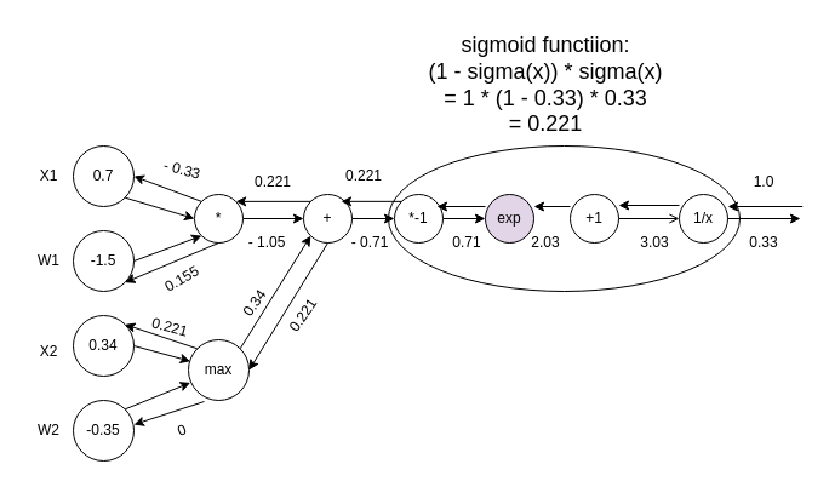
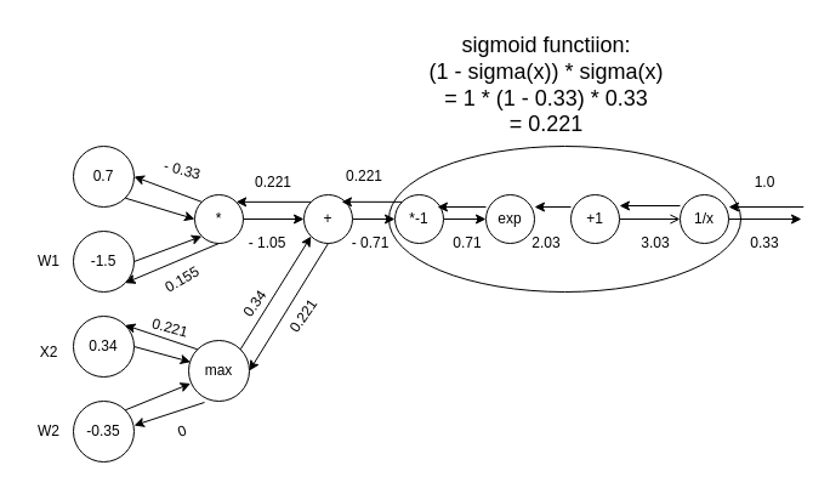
  <mxCell id="0" />
  <mxCell id="1" parent="0" />
  <mxCell id="2" value="" style="ellipse;whiteSpace=wrap;html=1;" vertex="1" parent="1"><mxGeometry x="320" y="120" width="290" height="120" as="geometry" /></mxCell>
  <mxCell id="3" value="-1.5" style="ellipse;whiteSpace=wrap;html=1;aspect=fixed;" vertex="1" parent="1"><mxGeometry x="60" y="190" width="50" height="50" as="geometry" /></mxCell>
  <mxCell id="4" value="0.7" style="ellipse;whiteSpace=wrap;html=1;aspect=fixed;" vertex="1" parent="1"><mxGeometry x="60" y="120" width="50" height="50" as="geometry" /></mxCell>
  <mxCell id="5" value="0.34" style="ellipse;whiteSpace=wrap;html=1;aspect=fixed;" vertex="1" parent="1"><mxGeometry x="60" y="260" width="50" height="50" as="geometry" /></mxCell>
  <mxCell id="6" value="-0.35" style="ellipse;whiteSpace=wrap;html=1;aspect=fixed;" vertex="1" parent="1"><mxGeometry x="60" y="330" width="50" height="50" as="geometry" /></mxCell>
  <mxCell id="7" value="" style="edgeStyle=orthogonalEdgeStyle;rounded=0;orthogonalLoop=1;jettySize=auto;html=1;" edge="1" parent="1" source="8" target="12"><mxGeometry relative="1" as="geometry" /></mxCell>
  <mxCell id="8" value="*" style="ellipse;whiteSpace=wrap;html=1;aspect=fixed;" vertex="1" parent="1"><mxGeometry x="160" y="160" width="40" height="40" as="geometry" /></mxCell>
  <mxCell id="9" value="" style="endArrow=classic;html=1;exitX=1;exitY=0.5;exitDx=0;exitDy=0;entryX=0;entryY=1;entryDx=0;entryDy=0;" edge="1" parent="1" source="3" target="8"><mxGeometry width="50" height="50" relative="1" as="geometry"><mxPoint x="340" y="450" as="sourcePoint" /><mxPoint x="390" y="400" as="targetPoint" /></mxGeometry></mxCell>
  <mxCell id="10" value="" style="endArrow=classic;html=1;exitX=1;exitY=1;exitDx=0;exitDy=0;entryX=0;entryY=0.5;entryDx=0;entryDy=0;" edge="1" parent="1" source="4" target="8"><mxGeometry width="50" height="50" relative="1" as="geometry"><mxPoint x="150" y="240" as="sourcePoint" /><mxPoint x="260" y="210" as="targetPoint" /></mxGeometry></mxCell>
  <mxCell id="11" value="" style="edgeStyle=orthogonalEdgeStyle;rounded=0;orthogonalLoop=1;jettySize=auto;html=1;" edge="1" parent="1" source="12" target="14"><mxGeometry relative="1" as="geometry" /></mxCell>
  <mxCell id="12" value="+" style="ellipse;whiteSpace=wrap;html=1;aspect=fixed;" vertex="1" parent="1"><mxGeometry x="250" y="160" width="40" height="40" as="geometry" /></mxCell>
  <mxCell id="13" value="" style="edgeStyle=orthogonalEdgeStyle;rounded=0;orthogonalLoop=1;jettySize=auto;html=1;" edge="1" parent="1" source="14" target="15"><mxGeometry relative="1" as="geometry" /></mxCell>
  <mxCell id="14" value="*-1" style="ellipse;whiteSpace=wrap;html=1;aspect=fixed;" vertex="1" parent="1"><mxGeometry x="325" y="160" width="40" height="40" as="geometry" /></mxCell>
- <mxCell id="15" value="exp" style="ellipse;whiteSpace=wrap;html=1;aspect=fixed;fillColor=#e1d5e7;" vertex="1" parent="1"><mxGeometry x="400" y="160" width="40" height="40" as="geometry" /></mxCell>
+ <mxCell id="15" value="exp" style="ellipse;whiteSpace=wrap;html=1;aspect=fixed;" vertex="1" parent="1"><mxGeometry x="400" y="160" width="40" height="40" as="geometry" /></mxCell>
  <mxCell id="16" value="" style="edgeStyle=orthogonalEdgeStyle;rounded=0;orthogonalLoop=1;jettySize=auto;html=1;endArrow=open;" edge="1" parent="1" source="17" target="18"><mxGeometry relative="1" as="geometry" /></mxCell>
  <mxCell id="17" value="+1" style="ellipse;whiteSpace=wrap;html=1;aspect=fixed;" vertex="1" parent="1"><mxGeometry x="470" y="160" width="40" height="40" as="geometry" /></mxCell>
  <mxCell id="18" value="1/x" style="ellipse;whiteSpace=wrap;html=1;aspect=fixed;" vertex="1" parent="1"><mxGeometry x="560" y="160" width="40" height="40" as="geometry" /></mxCell>
  <mxCell id="19" value="" style="endArrow=classic;html=1;exitX=1;exitY=0.5;exitDx=0;exitDy=0;" edge="1" parent="1" source="18"><mxGeometry width="50" height="50" relative="1" as="geometry"><mxPoint x="340" y="450" as="sourcePoint" /><mxPoint x="660" y="180" as="targetPoint" /></mxGeometry></mxCell>
  <mxCell id="20" value="" style="endArrow=classic;html=1;entryX=1;entryY=0.5;entryDx=0;entryDy=0;exitX=0;exitY=0;exitDx=0;exitDy=0;" edge="1" parent="1" source="8" target="4"><mxGeometry width="50" height="50" relative="1" as="geometry"><mxPoint x="200" y="120" as="sourcePoint" /><mxPoint x="112.678" y="172.678" as="targetPoint" /><Array as="points" /></mxGeometry></mxCell>
  <mxCell id="21" value="" style="endArrow=classic;html=1;exitX=0.5;exitY=1;exitDx=0;exitDy=0;entryX=1;entryY=1;entryDx=0;entryDy=0;" edge="1" parent="1" source="8" target="3"><mxGeometry width="50" height="50" relative="1" as="geometry"><mxPoint x="140" y="250.86" as="sourcePoint" /><mxPoint x="195.858" y="230.002" as="targetPoint" /></mxGeometry></mxCell>
  <mxCell id="22" value="" style="endArrow=classic;html=1;entryX=1;entryY=0;entryDx=0;entryDy=0;exitX=0;exitY=0;exitDx=0;exitDy=0;" edge="1" parent="1" source="12" target="8"><mxGeometry width="50" height="50" relative="1" as="geometry"><mxPoint x="250" y="150" as="sourcePoint" /><mxPoint x="185.858" y="214.142" as="targetPoint" /></mxGeometry></mxCell>
  <mxCell id="23" value="" style="endArrow=classic;html=1;exitX=0;exitY=0;exitDx=0;exitDy=0;entryX=0.775;entryY=0.146;entryDx=0;entryDy=0;entryPerimeter=0;" edge="1" parent="1" source="14" target="12"><mxGeometry width="50" height="50" relative="1" as="geometry"><mxPoint x="320" y="170" as="sourcePoint" /><mxPoint x="290" y="170" as="targetPoint" /></mxGeometry></mxCell>
  <mxCell id="24" value="" style="endArrow=classic;html=1;entryX=1;entryY=0;entryDx=0;entryDy=0;" edge="1" parent="1"><mxGeometry width="50" height="50" relative="1" as="geometry"><mxPoint x="400" y="170" as="sourcePoint" /><mxPoint x="360.002" y="169.998" as="targetPoint" /></mxGeometry></mxCell>
  <mxCell id="25" value="" style="endArrow=classic;html=1;entryX=1;entryY=0;entryDx=0;entryDy=0;" edge="1" parent="1"><mxGeometry width="50" height="50" relative="1" as="geometry"><mxPoint x="470" y="170" as="sourcePoint" /><mxPoint x="440.002" y="169.998" as="targetPoint" /></mxGeometry></mxCell>
  <mxCell id="26" value="" style="endArrow=classic;html=1;entryX=1;entryY=0;entryDx=0;entryDy=0;" edge="1" parent="1"><mxGeometry width="50" height="50" relative="1" as="geometry"><mxPoint x="560" y="169" as="sourcePoint" /><mxPoint x="510.002" y="168.998" as="targetPoint" /></mxGeometry></mxCell>
  <mxCell id="27" value="" style="endArrow=classic;html=1;entryX=1;entryY=0;entryDx=0;entryDy=0;exitX=0;exitY=0;exitDx=0;exitDy=0;" edge="1" parent="1"><mxGeometry width="50" height="50" relative="1" as="geometry"><mxPoint x="661.718" y="169.998" as="sourcePoint" /><mxPoint x="600.002" y="169.998" as="targetPoint" /></mxGeometry></mxCell>
  <mxCell id="28" value="0.33" style="text;html=1;strokeColor=none;fillColor=none;align=center;verticalAlign=middle;whiteSpace=wrap;rounded=0;" vertex="1" parent="1"><mxGeometry x="610" y="190" width="40" height="20" as="geometry" /></mxCell>
  <mxCell id="29" value="1.0" style="text;html=1;strokeColor=none;fillColor=none;align=center;verticalAlign=middle;whiteSpace=wrap;rounded=0;" vertex="1" parent="1"><mxGeometry x="610" y="140" width="40" height="20" as="geometry" /></mxCell>
  <mxCell id="30" value="3.03" style="text;html=1;strokeColor=none;fillColor=none;align=center;verticalAlign=middle;whiteSpace=wrap;rounded=0;" vertex="1" parent="1"><mxGeometry x="520" y="190" width="40" height="20" as="geometry" /></mxCell>
  <mxCell id="31" value="2.03" style="text;html=1;strokeColor=none;fillColor=none;align=center;verticalAlign=middle;whiteSpace=wrap;rounded=0;" vertex="1" parent="1"><mxGeometry x="430" y="190" width="40" height="20" as="geometry" /></mxCell>
  <mxCell id="32" value="0.71" style="text;html=1;strokeColor=none;fillColor=none;align=center;verticalAlign=middle;whiteSpace=wrap;rounded=0;" vertex="1" parent="1"><mxGeometry x="365" y="190" width="40" height="20" as="geometry" /></mxCell>
  <mxCell id="33" value="- 0.71" style="text;html=1;strokeColor=none;fillColor=none;align=center;verticalAlign=middle;whiteSpace=wrap;rounded=0;" vertex="1" parent="1"><mxGeometry x="285" y="190" width="40" height="20" as="geometry" /></mxCell>
  <mxCell id="34" value="- 1.05" style="text;html=1;strokeColor=none;fillColor=none;align=center;verticalAlign=middle;whiteSpace=wrap;rounded=0;" vertex="1" parent="1"><mxGeometry x="200" y="190" width="40" height="20" as="geometry" /></mxCell>
  <mxCell id="35" value="- 0.33" style="text;html=1;strokeColor=none;fillColor=none;align=center;verticalAlign=middle;whiteSpace=wrap;rounded=0;rotation=15;" vertex="1" parent="1"><mxGeometry x="130" y="130" width="40" height="20" as="geometry" /></mxCell>
  <mxCell id="36" value="0.221" style="text;html=1;strokeColor=none;fillColor=none;align=center;verticalAlign=middle;whiteSpace=wrap;rounded=0;" vertex="1" parent="1"><mxGeometry x="205" y="140" width="40" height="20" as="geometry" /></mxCell>
  <mxCell id="37" value="0" style="text;html=1;strokeColor=none;fillColor=none;align=center;verticalAlign=middle;whiteSpace=wrap;rounded=0;rotation=-20;" vertex="1" parent="1"><mxGeometry x="130" y="345" width="40" height="20" as="geometry" /></mxCell>
  <mxCell id="38" value="" style="endArrow=classic;html=1;exitX=1;exitY=0.5;exitDx=0;exitDy=0;entryX=0.031;entryY=0.354;entryDx=0;entryDy=0;entryPerimeter=0;" edge="1" parent="1" source="5" target="40"><mxGeometry width="50" height="50" relative="1" as="geometry"><mxPoint x="109.998" y="269.998" as="sourcePoint" /><mxPoint x="167.32" y="287.32" as="targetPoint" /></mxGeometry></mxCell>
  <mxCell id="39" value="" style="endArrow=classic;html=1;entryX=1;entryY=0.5;entryDx=0;entryDy=0;exitX=0;exitY=0;exitDx=0;exitDy=0;" edge="1" parent="1" target="40"><mxGeometry width="50" height="50" relative="1" as="geometry"><mxPoint x="165.858" y="300.858" as="sourcePoint" /><mxPoint x="110" y="280" as="targetPoint" /><Array as="points" /></mxGeometry></mxCell>
  <mxCell id="40" value="max" style="ellipse;whiteSpace=wrap;html=1;aspect=fixed;" vertex="1" parent="1"><mxGeometry x="155" y="280" width="50" height="50" as="geometry" /></mxCell>
  <mxCell id="41" value="" style="endArrow=classic;html=1;exitX=0;exitY=0;exitDx=0;exitDy=0;entryX=1;entryY=0;entryDx=0;entryDy=0;" edge="1" parent="1" source="40" target="5"><mxGeometry width="50" height="50" relative="1" as="geometry"><mxPoint x="159.998" y="309.998" as="sourcePoint" /><mxPoint x="110" y="297" as="targetPoint" /><Array as="points" /></mxGeometry></mxCell>
  <mxCell id="42" value="" style="endArrow=classic;html=1;exitX=1;exitY=0;exitDx=0;exitDy=0;entryX=0.031;entryY=0.709;entryDx=0;entryDy=0;entryPerimeter=0;" edge="1" parent="1" source="6" target="40"><mxGeometry width="50" height="50" relative="1" as="geometry"><mxPoint x="120" y="225" as="sourcePoint" /><mxPoint x="167" y="310" as="targetPoint" /></mxGeometry></mxCell>
  <mxCell id="43" value="" style="endArrow=classic;html=1;entryX=1;entryY=0.4;entryDx=0;entryDy=0;entryPerimeter=0;" edge="1" parent="1" target="6"><mxGeometry width="50" height="50" relative="1" as="geometry"><mxPoint x="168" y="331" as="sourcePoint" /><mxPoint x="169.998" y="330.002" as="targetPoint" /></mxGeometry></mxCell>
  <mxCell id="44" value="" style="endArrow=classic;html=1;exitX=1;exitY=0;exitDx=0;exitDy=0;entryX=0;entryY=1;entryDx=0;entryDy=0;" edge="1" parent="1" source="40" target="12"><mxGeometry width="50" height="50" relative="1" as="geometry"><mxPoint x="117.65" y="286.55" as="sourcePoint" /><mxPoint x="177.32" y="297.32" as="targetPoint" /></mxGeometry></mxCell>
  <mxCell id="45" value="" style="endArrow=classic;html=1;exitX=0.5;exitY=1;exitDx=0;exitDy=0;entryX=1;entryY=0.5;entryDx=0;entryDy=0;" edge="1" parent="1" source="12" target="40"><mxGeometry width="50" height="50" relative="1" as="geometry"><mxPoint x="177.65" y="341" as="sourcePoint" /><mxPoint x="200" y="300" as="targetPoint" /></mxGeometry></mxCell>
  <mxCell id="46" value="0.221" style="text;html=1;strokeColor=none;fillColor=none;align=center;verticalAlign=middle;whiteSpace=wrap;rounded=0;rotation=15;" vertex="1" parent="1"><mxGeometry x="120" y="260" width="40" height="20" as="geometry" /></mxCell>
  <mxCell id="47" value="0.221" style="text;html=1;strokeColor=none;fillColor=none;align=center;verticalAlign=middle;whiteSpace=wrap;rounded=0;rotation=-55;" vertex="1" parent="1"><mxGeometry x="230" y="250" width="40" height="20" as="geometry" /></mxCell>
  <mxCell id="48" value="0.34" style="text;html=1;strokeColor=none;fillColor=none;align=center;verticalAlign=middle;whiteSpace=wrap;rounded=0;rotation=-55;" vertex="1" parent="1"><mxGeometry x="190" y="240" width="40" height="20" as="geometry" /></mxCell>
  <mxCell id="49" value="&lt;font style=&quot;font-size: 18px&quot;&gt;sigmoid functiion:&lt;br&gt;(1 - sigma(x)) * sigma(x)&lt;br&gt;= 1 * (1 - 0.33) * 0.33&lt;br&gt;= 0.221&lt;/font&gt;" style="text;html=1;strokeColor=none;fillColor=none;align=center;verticalAlign=middle;whiteSpace=wrap;rounded=0;" vertex="1" parent="1"><mxGeometry x="330" y="20" width="240" height="100" as="geometry" /></mxCell>
  <mxCell id="50" value="0.155" style="text;html=1;strokeColor=none;fillColor=none;align=center;verticalAlign=middle;whiteSpace=wrap;rounded=0;rotation=-30;" vertex="1" parent="1"><mxGeometry x="130" y="220" width="40" height="20" as="geometry" /></mxCell>
  <mxCell id="51" value="0.221" style="text;html=1;strokeColor=none;fillColor=none;align=center;verticalAlign=middle;whiteSpace=wrap;rounded=0;" vertex="1" parent="1"><mxGeometry x="280" y="135" width="40" height="20" as="geometry" /></mxCell>
- <mxCell id="52" value="X1" style="text;html=1;strokeColor=none;fillColor=none;align=center;verticalAlign=middle;whiteSpace=wrap;rounded=0;" vertex="1" parent="1"><mxGeometry x="20" y="135" width="40" height="20" as="geometry" /></mxCell>
  <mxCell id="53" value="W1" style="text;html=1;strokeColor=none;fillColor=none;align=center;verticalAlign=middle;whiteSpace=wrap;rounded=0;" vertex="1" parent="1"><mxGeometry x="20" y="205" width="40" height="20" as="geometry" /></mxCell>
  <mxCell id="54" value="X2" style="text;html=1;strokeColor=none;fillColor=none;align=center;verticalAlign=middle;whiteSpace=wrap;rounded=0;" vertex="1" parent="1"><mxGeometry x="20" y="280" width="40" height="20" as="geometry" /></mxCell>
  <mxCell id="55" value="W2" style="text;html=1;strokeColor=none;fillColor=none;align=center;verticalAlign=middle;whiteSpace=wrap;rounded=0;" vertex="1" parent="1"><mxGeometry x="20" y="345" width="40" height="20" as="geometry" /></mxCell>
